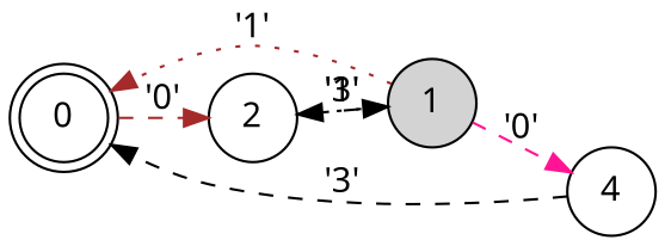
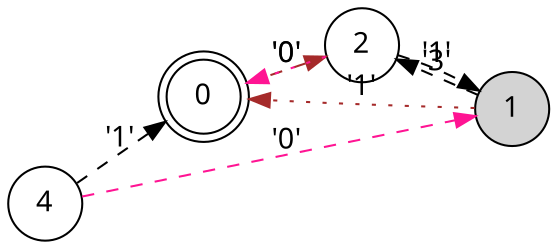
  digraph {
    fontname="Noto Sans"
    rankdir=LR
    node [fontname="Noto Sans" shape=circle]
    edge [color=black fontname="Noto Sans" labelfloat=true style=dashed]
    0 [peripheries=2]
    2
    4
    1 [style=filled]
    0 -> 2 [color=brown label="'0'"]
-   2 -> 1 [label="'1'" style=dotted]
-   4 -> 0 [label="'3'"]
-   1 -> 4 [color=deeppink label="'0'"]
+   2 -> 0 [color=deeppink label="'0'" style=dotted]
+   2 -> 1 [label="'1'"]
+   4 -> 0 [label="'1'"]
+   4 -> 1 [color=deeppink label="'0'"]
    1 -> 0 [color=brown label="'1'" style=dotted]
    1 -> 2 [label="'3'"]
  }
